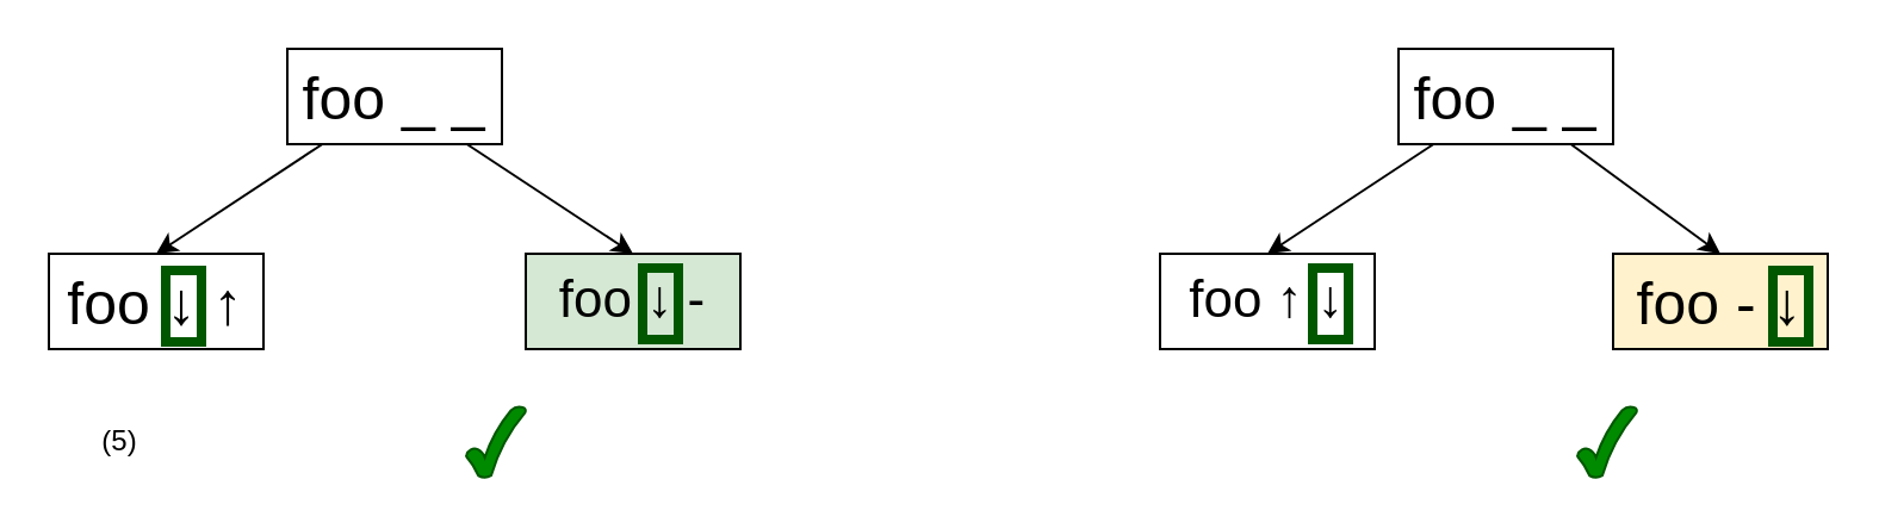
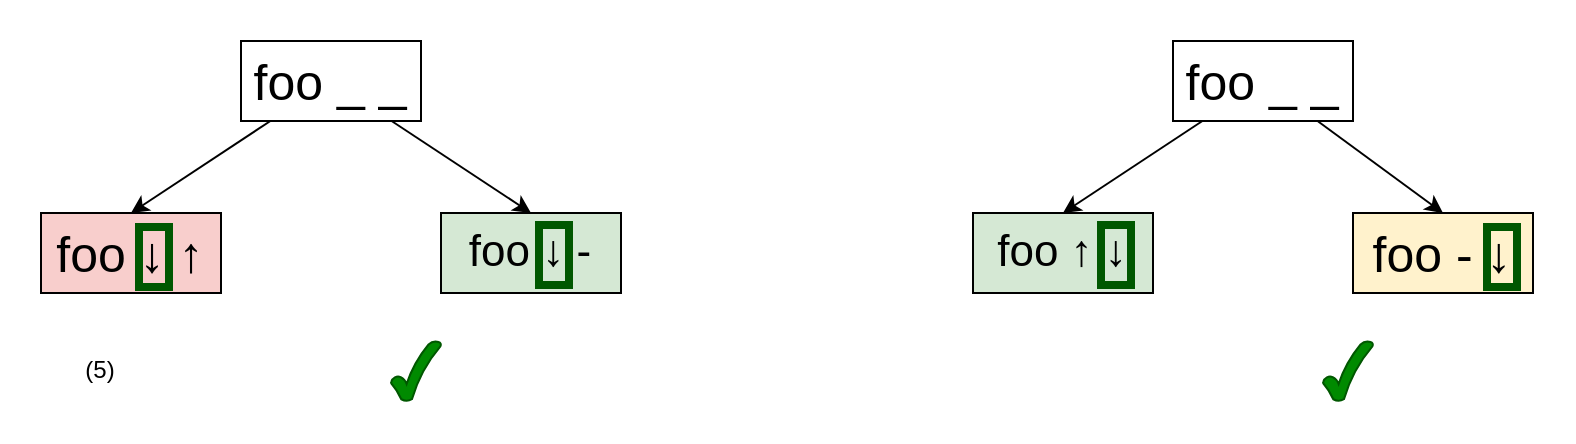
  <mxCell id="0" />
  <mxCell id="1" parent="0" />
  <mxCell id="2" style="edgeStyle=none;rounded=0;orthogonalLoop=1;jettySize=auto;html=1;entryX=0.5;entryY=0;entryDx=0;entryDy=0;" parent="1" source="4" target="5" edge="1"><mxGeometry relative="1" as="geometry" /></mxCell>
  <mxCell id="3" style="edgeStyle=none;rounded=0;orthogonalLoop=1;jettySize=auto;html=1;entryX=0.5;entryY=0;entryDx=0;entryDy=0;" parent="1" source="4" target="6" edge="1"><mxGeometry relative="1" as="geometry" /></mxCell>
  <mxCell id="4" value="foo _ _" style="rounded=0;whiteSpace=wrap;html=1;fontSize=25;" parent="1" vertex="1"><mxGeometry x="586" y="20" width="90" height="40" as="geometry" /></mxCell>
  <mxCell id="5" value="foo - ↓" style="rounded=0;whiteSpace=wrap;html=1;fontSize=25;fillColor=#fff2cc;" parent="1" vertex="1"><mxGeometry x="676" y="106" width="90" height="40" as="geometry" /></mxCell>
- <mxCell id="6" value="foo ↑ ↓" style="rounded=0;whiteSpace=wrap;html=1;fontSize=22;" parent="1" vertex="1"><mxGeometry x="486" y="106" width="90" height="40" as="geometry" /></mxCell>
+ <mxCell id="6" value="foo ↑ ↓" style="rounded=0;whiteSpace=wrap;html=1;fontSize=22;fillColor=#d5e8d4;" parent="1" vertex="1"><mxGeometry x="486" y="106" width="90" height="40" as="geometry" /></mxCell>
  <mxCell id="7" style="edgeStyle=none;rounded=0;orthogonalLoop=1;jettySize=auto;html=1;entryX=0.5;entryY=0;entryDx=0;entryDy=0;" parent="1" source="9" target="10" edge="1"><mxGeometry relative="1" as="geometry" /></mxCell>
  <mxCell id="8" style="edgeStyle=none;rounded=0;orthogonalLoop=1;jettySize=auto;html=1;entryX=0.5;entryY=0;entryDx=0;entryDy=0;" parent="1" source="9" target="11" edge="1"><mxGeometry relative="1" as="geometry" /></mxCell>
  <mxCell id="9" value="foo _ _" style="rounded=0;whiteSpace=wrap;html=1;fontSize=25;" parent="1" vertex="1"><mxGeometry x="120" y="20" width="90" height="40" as="geometry" /></mxCell>
- <mxCell id="10" value="foo ↓ ↑" style="rounded=0;whiteSpace=wrap;html=1;fontSize=25;" parent="1" vertex="1"><mxGeometry x="20" y="106" width="90" height="40" as="geometry" /></mxCell>
+ <mxCell id="10" value="foo ↓ ↑" style="rounded=0;whiteSpace=wrap;html=1;fontSize=25;fillColor=#f8cecc;" parent="1" vertex="1"><mxGeometry x="20" y="106" width="90" height="40" as="geometry" /></mxCell>
  <mxCell id="11" value="foo ↓ -" style="rounded=0;whiteSpace=wrap;html=1;fontSize=22;fillColor=#d5e8d4;" parent="1" vertex="1"><mxGeometry x="220" y="106" width="90" height="40" as="geometry" /></mxCell>
  <mxCell id="12" value="(5)" style="text;html=1;strokeColor=none;fillColor=none;align=center;verticalAlign=middle;whiteSpace=wrap;rounded=0;" parent="1" vertex="1"><mxGeometry x="20" y="170" width="60" height="30" as="geometry" /></mxCell>
  <mxCell id="13" value="" style="verticalLabelPosition=bottom;verticalAlign=top;html=1;shape=mxgraph.basic.tick;fillColor=#008a00;fontColor=#ffffff;strokeColor=#005700;" parent="1" vertex="1"><mxGeometry x="195" y="170" width="25" height="30" as="geometry" /></mxCell>
  <mxCell id="14" value="" style="verticalLabelPosition=bottom;verticalAlign=top;html=1;shape=mxgraph.basic.tick;fillColor=#008a00;fontColor=#ffffff;strokeColor=#005700;" parent="1" vertex="1"><mxGeometry x="661" y="170" width="25" height="30" as="geometry" /></mxCell>
  <mxCell id="15" value="" style="rounded=0;whiteSpace=wrap;html=1;strokeWidth=4;strokeColor=#005700;fillColor=none;fontColor=#ffffff;" parent="1" vertex="1"><mxGeometry x="69" y="113" width="15" height="30" as="geometry" /></mxCell>
  <mxCell id="16" value="" style="rounded=0;whiteSpace=wrap;html=1;strokeWidth=4;strokeColor=#005700;fillColor=none;fontColor=#ffffff;" parent="1" vertex="1"><mxGeometry x="269" y="112" width="15" height="30" as="geometry" /></mxCell>
  <mxCell id="17" value="" style="rounded=0;whiteSpace=wrap;html=1;strokeWidth=4;strokeColor=#005700;fillColor=none;fontColor=#ffffff;" parent="1" vertex="1"><mxGeometry x="550" y="112" width="15" height="30" as="geometry" /></mxCell>
  <mxCell id="18" value="" style="rounded=0;whiteSpace=wrap;html=1;strokeWidth=4;strokeColor=#005700;fillColor=none;fontColor=#ffffff;" parent="1" vertex="1"><mxGeometry x="743" y="113" width="15" height="30" as="geometry" /></mxCell>
